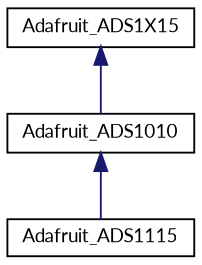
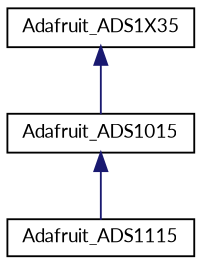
  digraph {
    fontname=Lato
    rankdir=TB
    node [color=black fillcolor=white fontname=Lato fontsize=10 shape=record style=filled]
    edge [color=midnightblue dir=back fontname=Lato fontsize=10 labelfontname=Helvetica labelfontsize=10 style=solid]
-   n1 [height=0.2 label=Adafruit_ADS1X15 width=0.4]
-   n2 [height=0.2 label=Adafruit_ADS1010 width=0.4]
+   n1 [height=0.2 label=Adafruit_ADS1X35 width=0.4]
+   n2 [height=0.2 label=Adafruit_ADS1015 width=0.4]
    n3 [height=0.2 label=Adafruit_ADS1115 width=0.4]
    n1 -> n2
    n2 -> n3
  }
